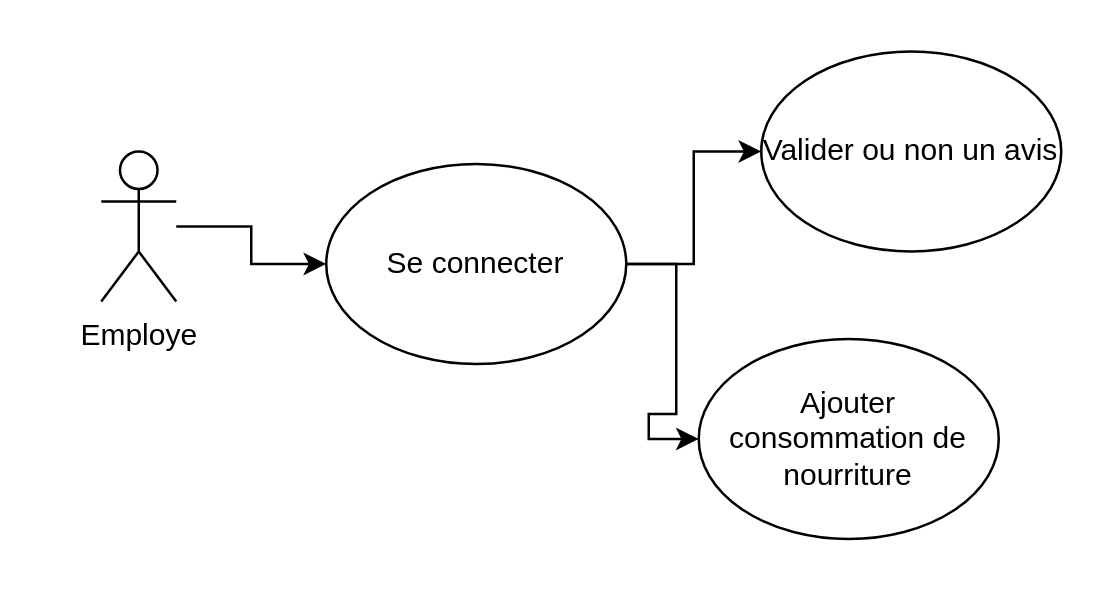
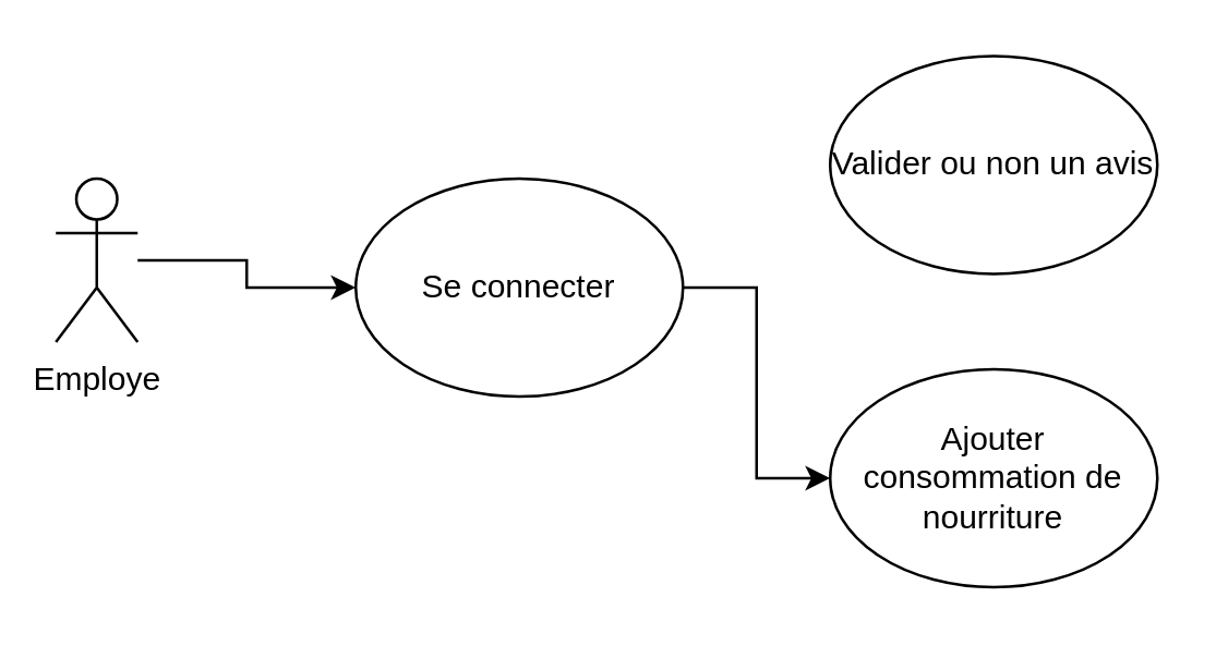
  <mxCell id="0" />
  <mxCell id="1" parent="0" />
  <mxCell id="2" style="edgeStyle=orthogonalEdgeStyle;rounded=0;orthogonalLoop=1;jettySize=auto;html=1;entryX=0;entryY=0.5;entryDx=0;entryDy=0;" edge="1" parent="1" source="3" target="6"><mxGeometry relative="1" as="geometry" /></mxCell>
- <mxCell id="3" value="Employe" style="shape=umlActor;verticalLabelPosition=bottom;verticalAlign=top;html=1;outlineConnect=0;" vertex="1" parent="1"><mxGeometry x="40" y="60" width="30" height="60" as="geometry" /></mxCell>
- <mxCell id="4" style="edgeStyle=orthogonalEdgeStyle;rounded=0;orthogonalLoop=1;jettySize=auto;html=1;entryX=0;entryY=0.5;entryDx=0;entryDy=0;" edge="1" parent="1" source="6" target="7"><mxGeometry relative="1" as="geometry" /></mxCell>
+ <mxCell id="3" value="Employe" style="shape=umlActor;verticalLabelPosition=bottom;verticalAlign=top;html=1;outlineConnect=0;" vertex="1" parent="1"><mxGeometry x="20" y="65" width="30" height="60" as="geometry" /></mxCell>
  <mxCell id="5" style="edgeStyle=orthogonalEdgeStyle;rounded=0;orthogonalLoop=1;jettySize=auto;html=1;" edge="1" parent="1" source="6" target="8"><mxGeometry relative="1" as="geometry" /></mxCell>
  <mxCell id="6" value="Se connecter" style="ellipse;whiteSpace=wrap;html=1;" vertex="1" parent="1"><mxGeometry x="130" y="65" width="120" height="80" as="geometry" /></mxCell>
  <mxCell id="7" value="Valider ou non un avis" style="ellipse;whiteSpace=wrap;html=1;" vertex="1" parent="1"><mxGeometry x="304" y="20" width="120" height="80" as="geometry" /></mxCell>
- <mxCell id="8" value="Ajouter consommation de nourriture" style="ellipse;whiteSpace=wrap;html=1;" vertex="1" parent="1"><mxGeometry x="279" y="135" width="120" height="80" as="geometry" /></mxCell>
+ <mxCell id="8" value="Ajouter consommation de nourriture" style="ellipse;whiteSpace=wrap;html=1;" vertex="1" parent="1"><mxGeometry x="304" y="135" width="120" height="80" as="geometry" /></mxCell>
